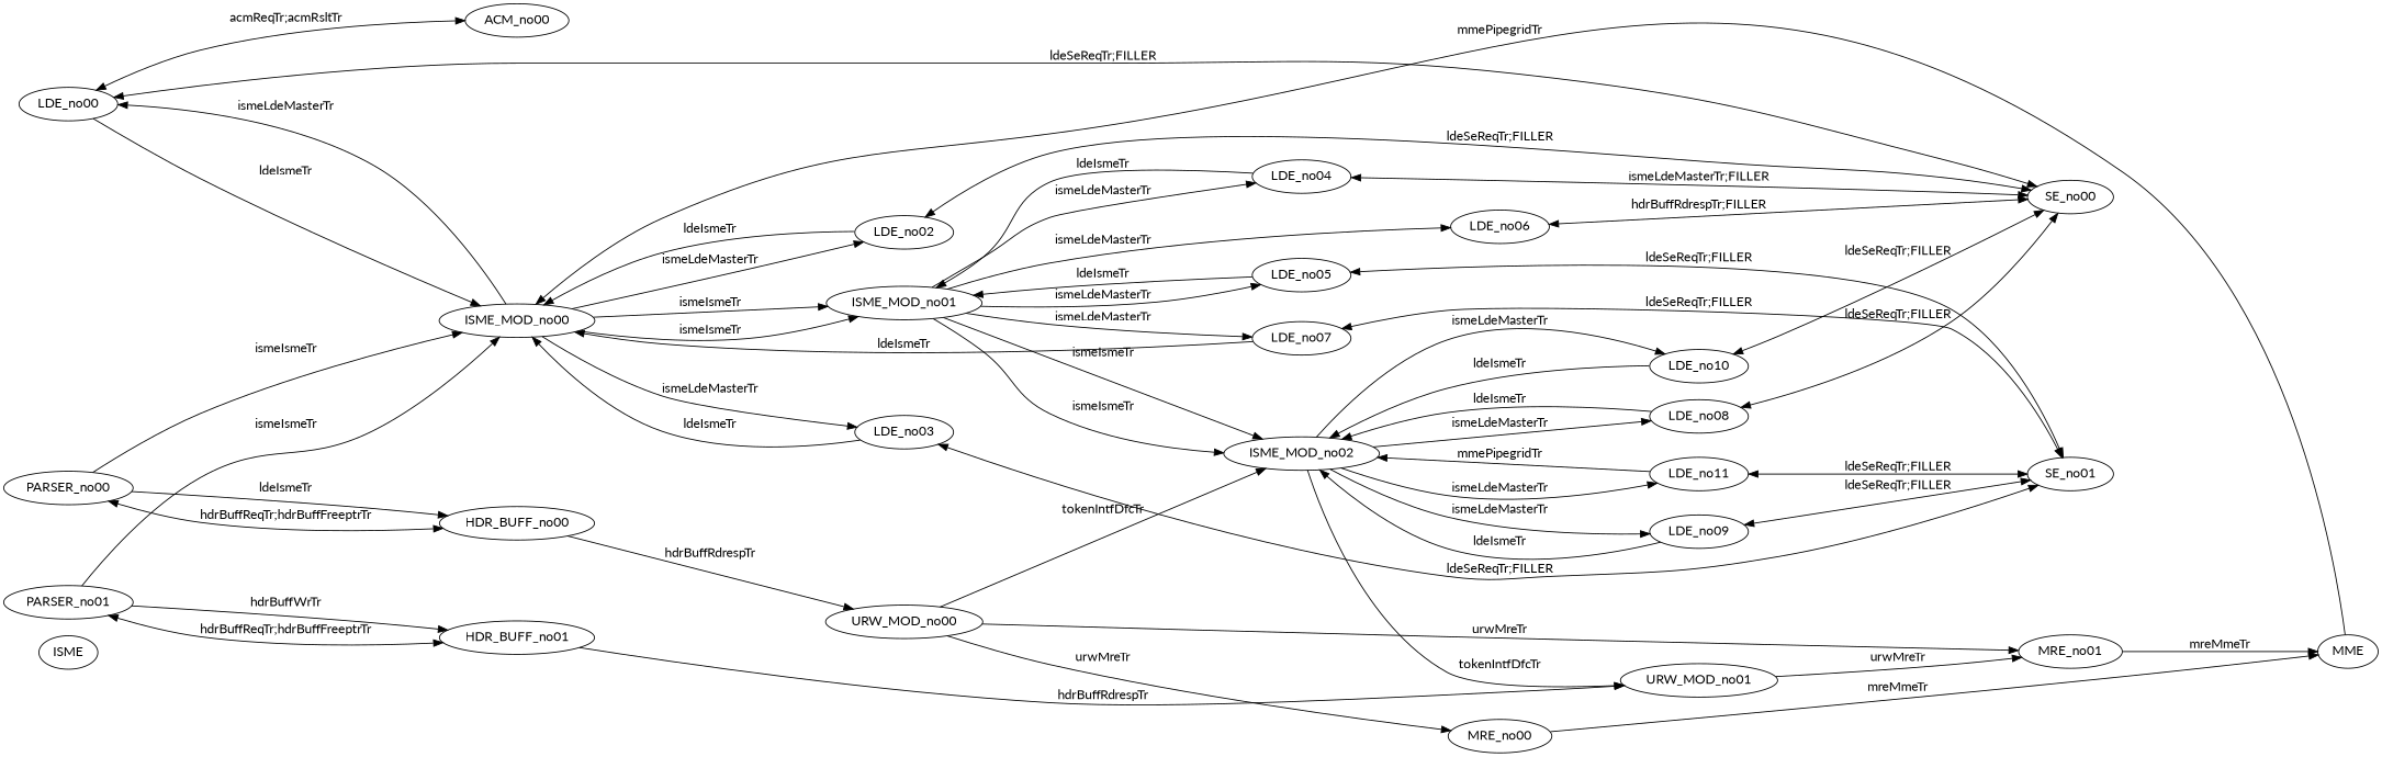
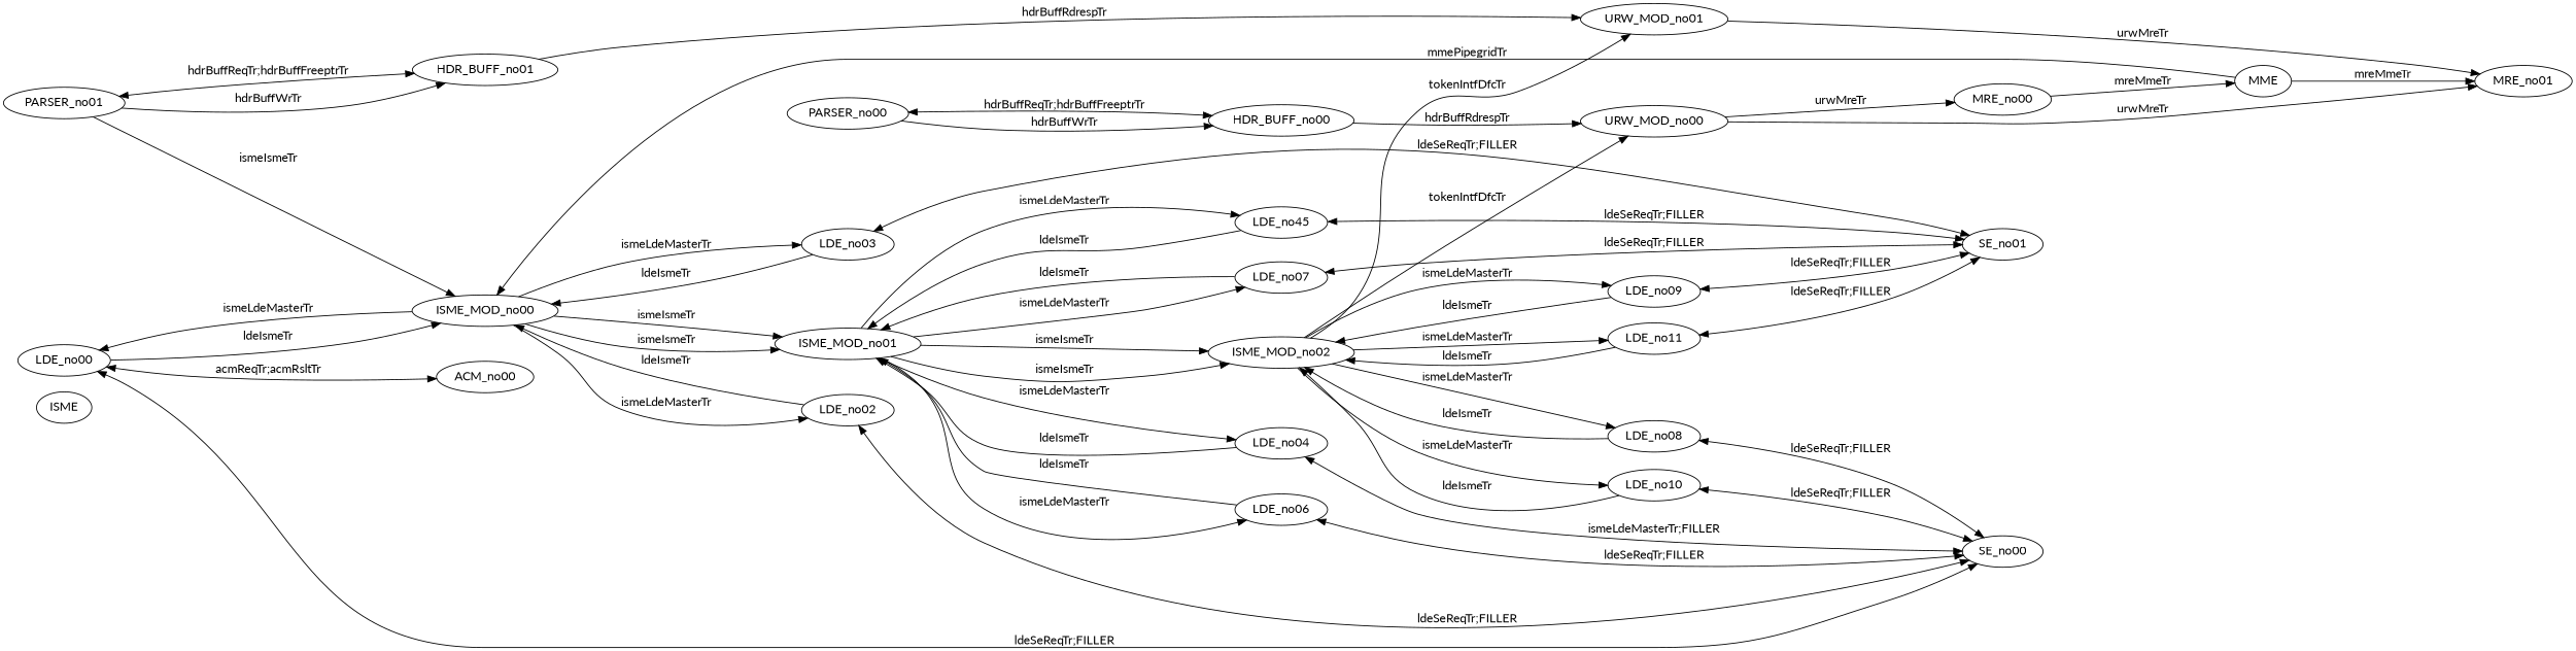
  digraph {
    fontname=Lato
    rankdir=LR
    ranksep=2.0
    weight=0.5
    node [fontname=Lato]
    edge [fontname=Lato]
    n1 [label=ISME]
    LDE_no00
    ISME_MOD_no00
    SE_no00
    ACM_no00
    LDE_no02
    LDE_no03
    ISME_MOD_no01
    SE_no01
    LDE_no04
-   LDE_no05
+   LDE_no05 [label=LDE_no45]
    LDE_no06
    LDE_no07
    ISME_MOD_no02
    LDE_no08
    LDE_no09
    LDE_no10
    LDE_no11
    URW_MOD_no00
    URW_MOD_no01
    MRE_no00
    MRE_no01
    PARSER_no00
    HDR_BUFF_no00
    PARSER_no01
    HDR_BUFF_no01
    MME
    LDE_no00 -> ISME_MOD_no00 [label=ldeIsmeTr]
    LDE_no00 -> SE_no00 [dir=both label="ldeSeReqTr;FILLER"]
    LDE_no00 -> ACM_no00 [dir=both label="acmReqTr;acmRsltTr"]
    ISME_MOD_no00 -> LDE_no00 [label=ismeLdeMasterTr]
    ISME_MOD_no00 -> LDE_no02 [label=ismeLdeMasterTr]
    ISME_MOD_no00 -> LDE_no03 [label=ismeLdeMasterTr]
    ISME_MOD_no00 -> ISME_MOD_no01 [label=ismeIsmeTr]
    ISME_MOD_no00 -> ISME_MOD_no01 [label=ismeIsmeTr]
    LDE_no02 -> ISME_MOD_no00 [label=ldeIsmeTr]
    LDE_no02 -> SE_no00 [dir=both label="ldeSeReqTr;FILLER"]
    LDE_no03 -> ISME_MOD_no00 [label=ldeIsmeTr]
    LDE_no03 -> SE_no01 [dir=both label="ldeSeReqTr;FILLER"]
    ISME_MOD_no01 -> LDE_no04 [label=ismeLdeMasterTr]
    ISME_MOD_no01 -> LDE_no05 [label=ismeLdeMasterTr]
    ISME_MOD_no01 -> LDE_no06 [label=ismeLdeMasterTr]
    ISME_MOD_no01 -> LDE_no07 [label=ismeLdeMasterTr]
    ISME_MOD_no01 -> ISME_MOD_no02 [label=ismeIsmeTr]
    ISME_MOD_no01 -> ISME_MOD_no02 [label=ismeIsmeTr]
    LDE_no04 -> SE_no00 [dir=both label="ismeLdeMasterTr;FILLER"]
    LDE_no04 -> ISME_MOD_no01 [label=ldeIsmeTr]
    LDE_no05 -> ISME_MOD_no01 [label=ldeIsmeTr]
    LDE_no05 -> SE_no01 [dir=both label="ldeSeReqTr;FILLER"]
-   LDE_no06 -> SE_no00 [dir=both label="hdrBuffRdrespTr;FILLER"]
-   LDE_no07 -> ISME_MOD_no00 [label=ldeIsmeTr]
+   LDE_no06 -> SE_no00 [dir=both label="ldeSeReqTr;FILLER"]
+   LDE_no06 -> ISME_MOD_no01 [label=ldeIsmeTr]
+   LDE_no07 -> ISME_MOD_no01 [label=ldeIsmeTr]
    LDE_no07 -> SE_no01 [dir=both label="ldeSeReqTr;FILLER"]
    ISME_MOD_no02 -> LDE_no08 [label=ismeLdeMasterTr]
    ISME_MOD_no02 -> LDE_no09 [label=ismeLdeMasterTr]
    ISME_MOD_no02 -> LDE_no10 [label=ismeLdeMasterTr]
    ISME_MOD_no02 -> LDE_no11 [label=ismeLdeMasterTr]
-   URW_MOD_no00 -> ISME_MOD_no02 [label=tokenIntfDfcTr]
+   ISME_MOD_no02 -> URW_MOD_no00 [label=tokenIntfDfcTr]
    ISME_MOD_no02 -> URW_MOD_no01 [label=tokenIntfDfcTr]
    LDE_no08 -> SE_no00 [dir=both label="ldeSeReqTr;FILLER"]
    LDE_no08 -> ISME_MOD_no02 [label=ldeIsmeTr]
    LDE_no09 -> SE_no01 [dir=both label="ldeSeReqTr;FILLER"]
    LDE_no09 -> ISME_MOD_no02 [label=ldeIsmeTr]
    LDE_no10 -> SE_no00 [dir=both label="ldeSeReqTr;FILLER"]
    LDE_no10 -> ISME_MOD_no02 [label=ldeIsmeTr]
    LDE_no11 -> SE_no01 [dir=both label="ldeSeReqTr;FILLER"]
-   LDE_no11 -> ISME_MOD_no02 [label=mmePipegridTr]
+   LDE_no11 -> ISME_MOD_no02 [label=ldeIsmeTr]
    URW_MOD_no00 -> MRE_no00 [label=urwMreTr]
    URW_MOD_no00 -> MRE_no01 [label=urwMreTr]
    URW_MOD_no01 -> MRE_no01 [label=urwMreTr]
    MRE_no00 -> MME [label=mreMmeTr]
-   MRE_no01 -> MME [label=mreMmeTr]
-   PARSER_no00 -> ISME_MOD_no00 [label=ismeIsmeTr]
+   MME -> MRE_no01 [label=mreMmeTr]
    PARSER_no00 -> HDR_BUFF_no00 [dir=both label="hdrBuffReqTr;hdrBuffFreeptrTr"]
-   PARSER_no00 -> HDR_BUFF_no00 [label=ldeIsmeTr]
+   PARSER_no00 -> HDR_BUFF_no00 [label=hdrBuffWrTr]
    HDR_BUFF_no00 -> URW_MOD_no00 [label=hdrBuffRdrespTr]
    PARSER_no01 -> ISME_MOD_no00 [label=ismeIsmeTr]
    PARSER_no01 -> HDR_BUFF_no01 [dir=both label="hdrBuffReqTr;hdrBuffFreeptrTr"]
    PARSER_no01 -> HDR_BUFF_no01 [label=hdrBuffWrTr]
    HDR_BUFF_no01 -> URW_MOD_no01 [label=hdrBuffRdrespTr]
    MME -> ISME_MOD_no00 [label=mmePipegridTr]
  }
